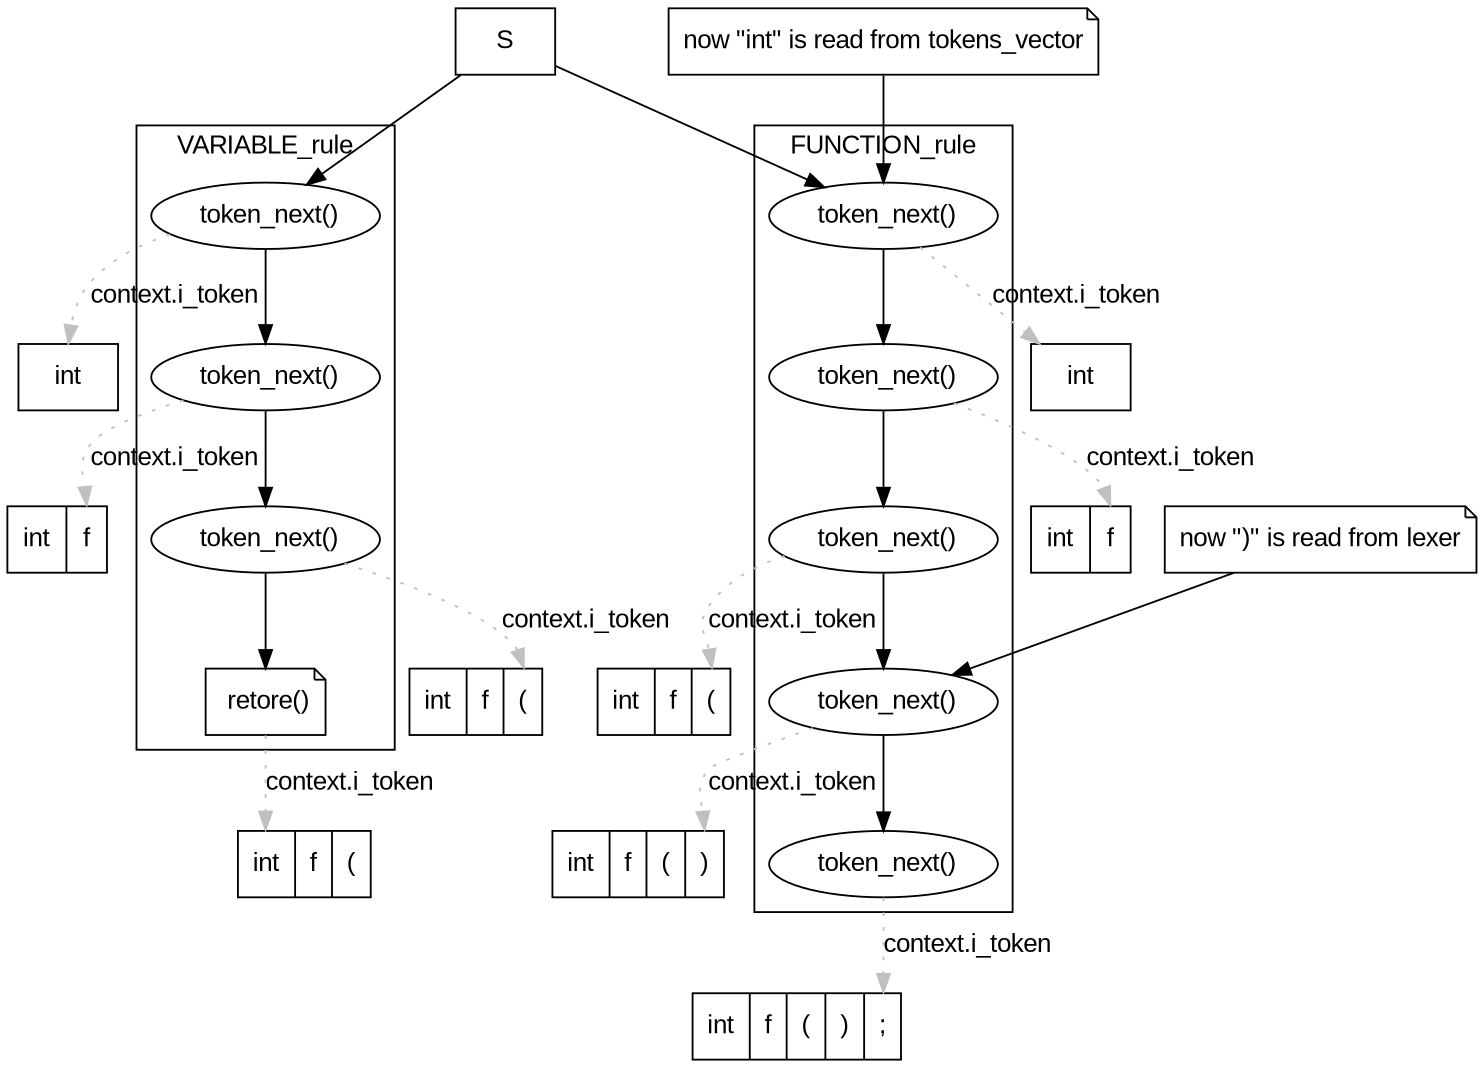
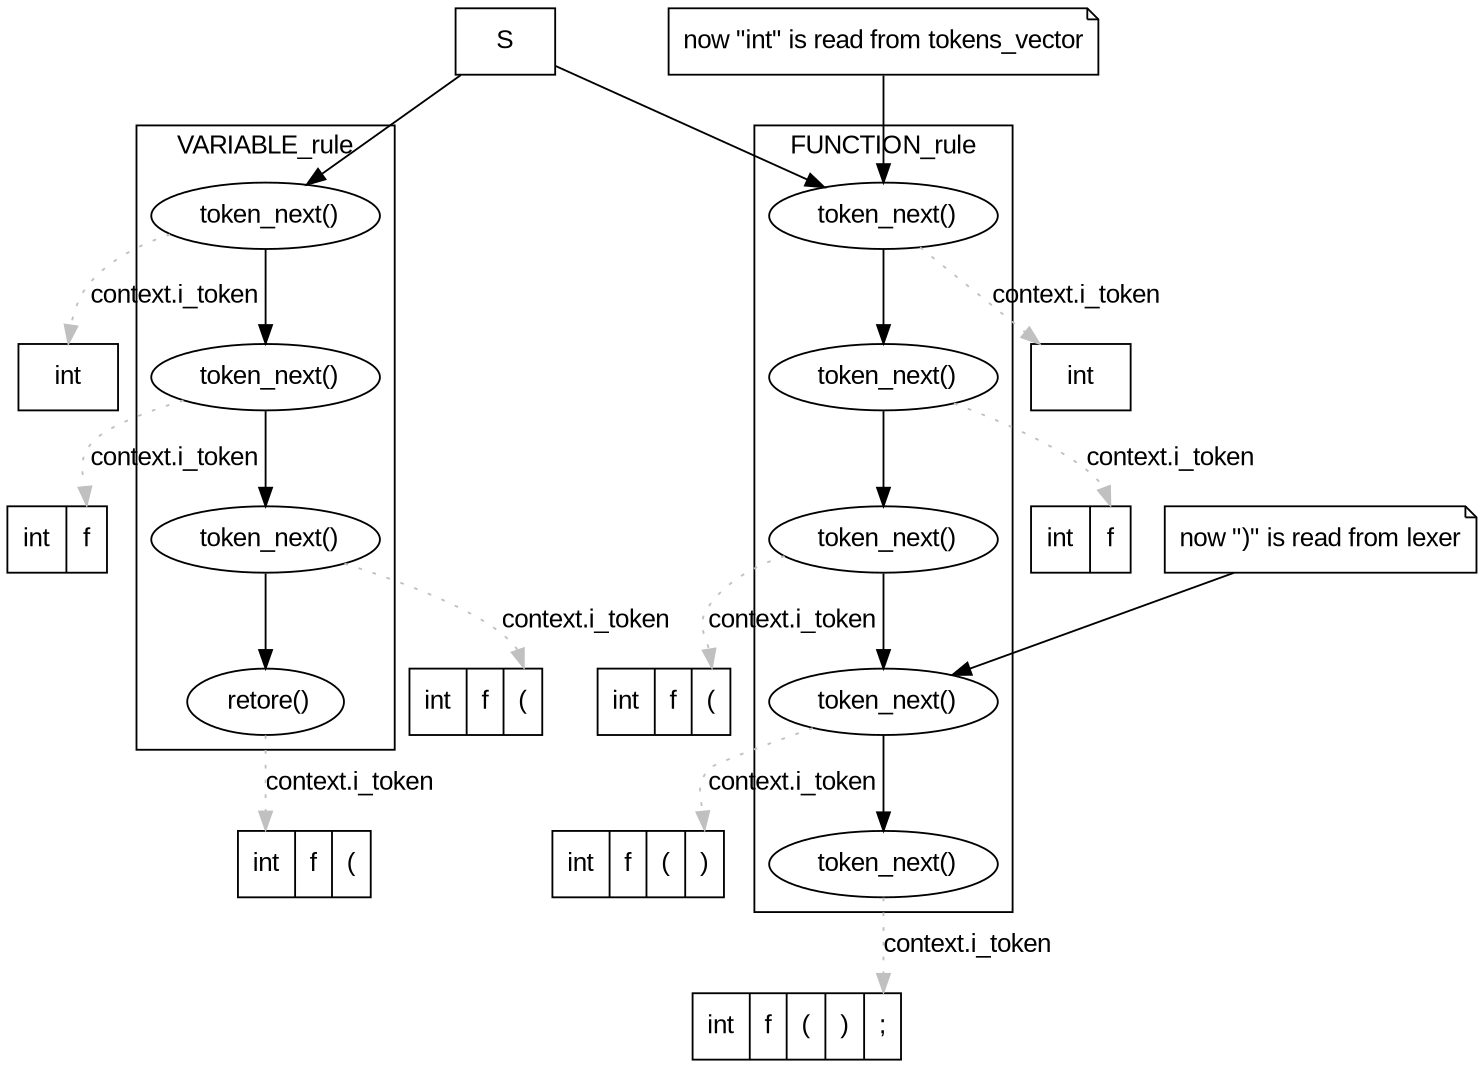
  digraph {
    rankdir=TB
    fontname="Liberation Sans"
    node [shape=record fontname="Liberation Sans"]
    edge [fontname="Liberation Sans"]
    n1 [label=" token_next()" shape=ellipse]
    n2 [label=" token_next()" shape=ellipse]
    n3 [label=" token_next()" shape=ellipse]
-   n4 [label=" retore()" shape=note]
+   n4 [label=" retore()" shape=ellipse]
    n5 [label=" token_next()" shape=ellipse]
    n6 [label=" token_next()" shape=ellipse]
    n7 [label=" token_next()" shape=ellipse]
    n8 [label=" token_next()" shape=ellipse]
    n9 [label=" token_next()" shape=ellipse]
    n10 [label=S]
    n11 [label="<p>int"]
    n12 [label="int|<p>f}"]
    n13 [label="int|f|<p>("]
    n14 [label="<p>int|f|("]
    n15 [label="<p>int"]
    n16 [label="int|<p>f"]
    n17 [label="int|f|<p>("]
    n18 [label="int|f|(|<p>)"]
    n19 [label="int|f|(|)|<p>;"]
    n20 [label="now \"int\" is read from tokens_vector" shape=note]
    n21 [label="now \")\" is read from lexer" shape=note]
    subgraph cluster_1 {
      label=VARIABLE_rule
      n1
      n2
      n3
      n4
    }
    subgraph cluster_2 {
      label=FUNCTION_rule
      n5
      n6
      n7
      n8
      n9
    }
    n1 -> n2
    n1 -> n11 [color=gray headport=p label="context.i_token" style=dotted]
    n2 -> n3
    n2 -> n12 [color=gray headport=p label="context.i_token" style=dotted]
    n3 -> n4
    n3 -> n13 [color=gray headport=p label="context.i_token" style=dotted]
    n4 -> n14 [color=gray headport=p label="context.i_token" style=dotted]
    n5 -> n6
    n5 -> n15 [color=gray headport=p label="context.i_token" style=dotted]
    n6 -> n7
    n6 -> n16 [color=gray headport=p label="context.i_token" style=dotted]
    n7 -> n8
    n7 -> n17 [color=gray headport=p label="context.i_token" style=dotted]
    n8 -> n9
    n8 -> n18 [color=gray headport=p label="context.i_token" style=dotted]
    n9 -> n19 [color=gray headport=p label="context.i_token" style=dotted]
    n10 -> n1
    n10 -> n5
    n20 -> n5
    n21 -> n8
  }
